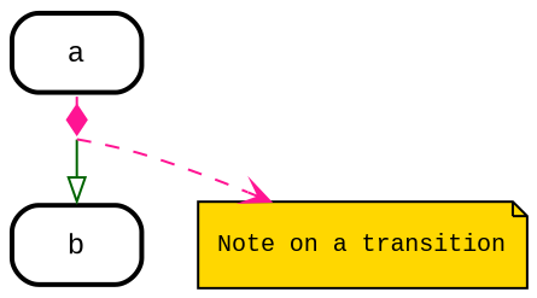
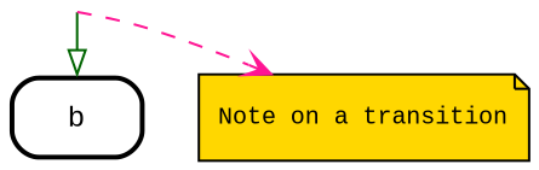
  digraph {
    compound=true
    fontname="Liberation Mono"
    fontsize=12
    nodesep=0.3
    ordering=out
    penwidth=2.0
    ranksep=0.1
    splines=true
    node [color=black fillcolor="#FFFFFF01" fontname="Liberation Mono" fontsize=12 margin=0 penwidth=2.0 shape=plaintext style=filled]
    edge [color=deeppink fontname="Liberation Mono" fontsize=10]
-   n1 [label=<       <table align="center" cellborder="0" border="2" style="rounded" width="48">         <tr><td width="48" cellpadding="7">a</td></tr>       </table>     >]
    i_note_tr_a_b_1 [fixedsize=true height=0 shape=point style=invis width=0 color=""]
    n3 [label=<       <table align="center" cellborder="0" border="2" style="rounded" width="48">         <tr><td width="48" cellpadding="7">b</td></tr>       </table>     >]
    n4 [fillcolor=gold fontcolor=black fontsize=10 label="Note on a transition\l" penwidth=1.0 shape=note margin=""]
-   n1 -> i_note_tr_a_b_1 [arrowhead=diamond]
    i_note_tr_a_b_1 -> n3 [color=darkgreen fontcolor=black label="    \l" arrowhead=onormal]
    i_note_tr_a_b_1 -> n4 [arrowhead=vee arrowtail=none style=dashed weight=0]
  }
